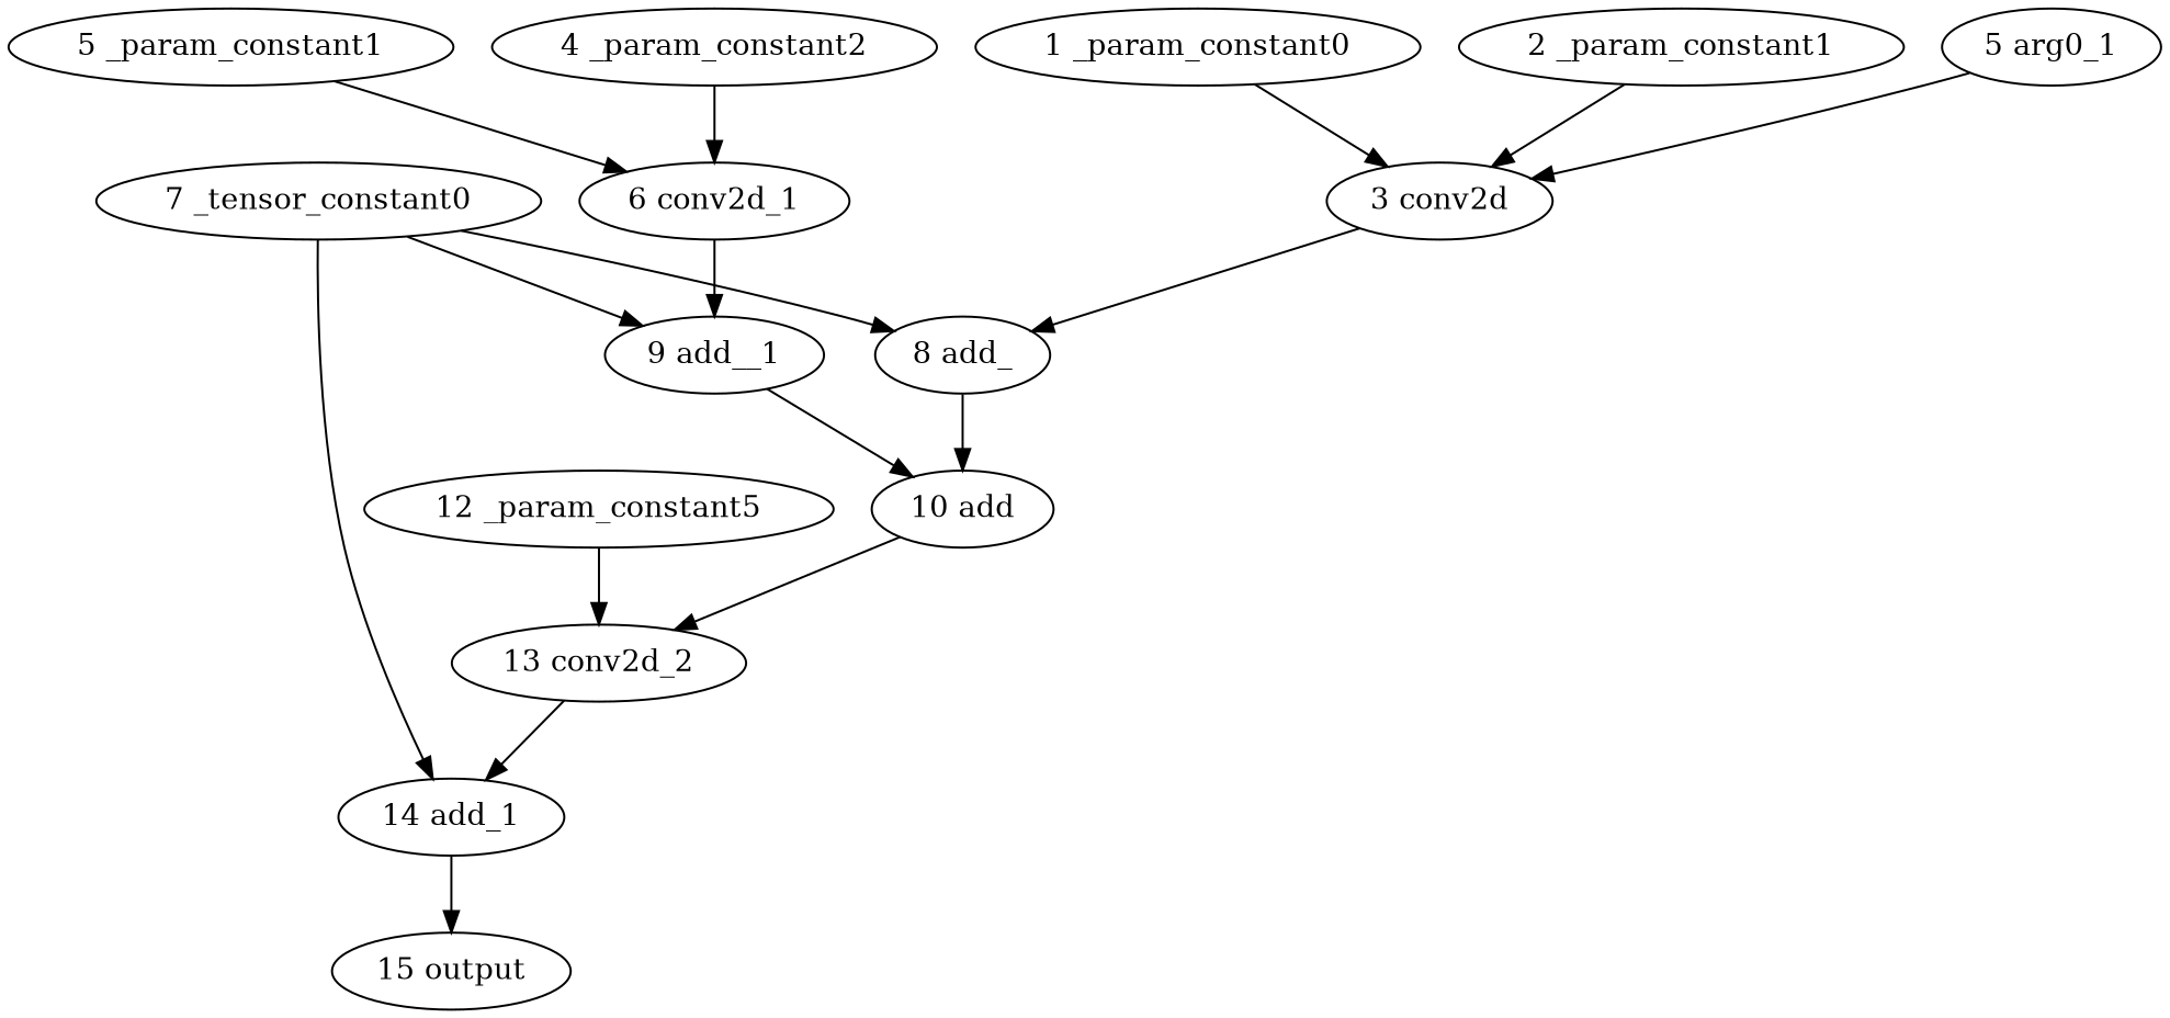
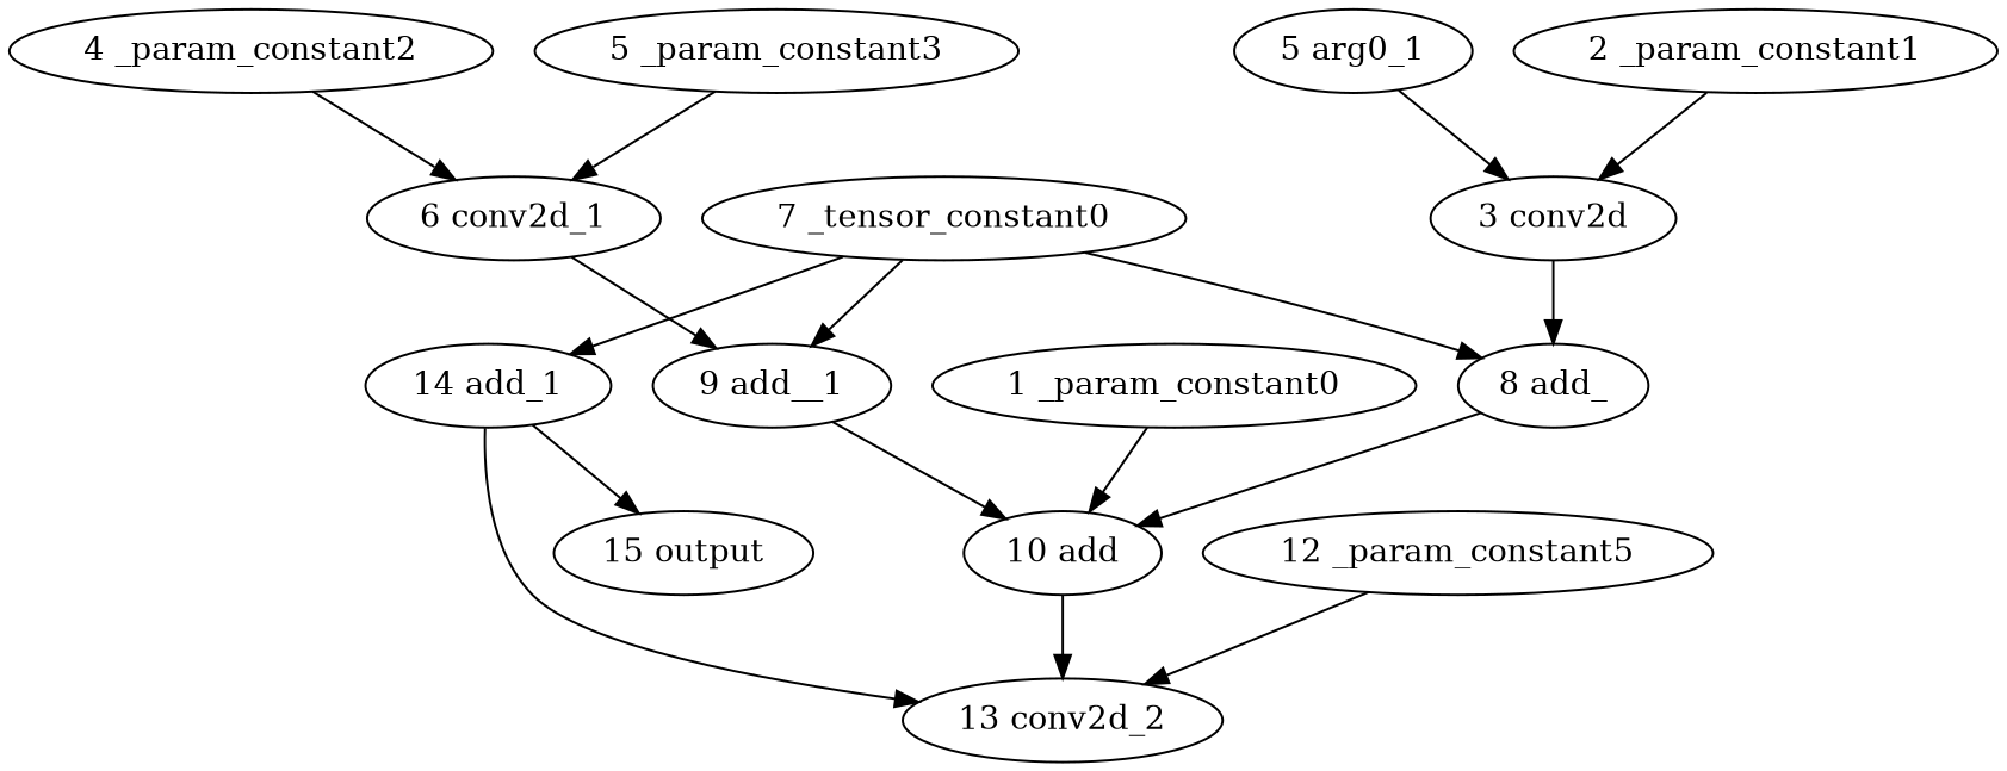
  strict digraph {
    node [type=get_attr]
    n1 [label="5 arg0_1" type=input]
    "3 conv2d" [type=conv2d]
    "8 add_" [type=add_]
    "1 _param_constant0"
    "2 _param_constant1"
    "6 conv2d_1" [type=conv2d]
    "9 add__1" [type=add_]
    "10 add" [type=add]
    "4 _param_constant2"
-   "5 _param_constant3" [label="5 _param_constant1"]
+   "5 _param_constant3"
    "7 _tensor_constant0"
    "14 add_1" [type=add]
    "15 output" [type=output]
    "13 conv2d_2" [type=conv2d]
    "12 _param_constant5"
    n1 -> "3 conv2d"
    "3 conv2d" -> "8 add_"
    "8 add_" -> "10 add"
-   "1 _param_constant0" -> "3 conv2d"
+   "1 _param_constant0" -> "10 add"
    "2 _param_constant1" -> "3 conv2d"
    "6 conv2d_1" -> "9 add__1"
    "9 add__1" -> "10 add"
    "10 add" -> "13 conv2d_2"
    "4 _param_constant2" -> "6 conv2d_1"
    "5 _param_constant3" -> "6 conv2d_1"
    "7 _tensor_constant0" -> "8 add_"
    "7 _tensor_constant0" -> "9 add__1"
    "7 _tensor_constant0" -> "14 add_1"
    "14 add_1" -> "15 output"
-   "13 conv2d_2" -> "14 add_1"
+   "14 add_1" -> "13 conv2d_2"
    "12 _param_constant5" -> "13 conv2d_2"
  }
